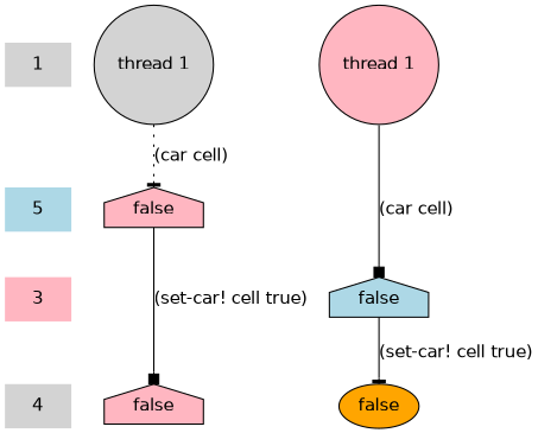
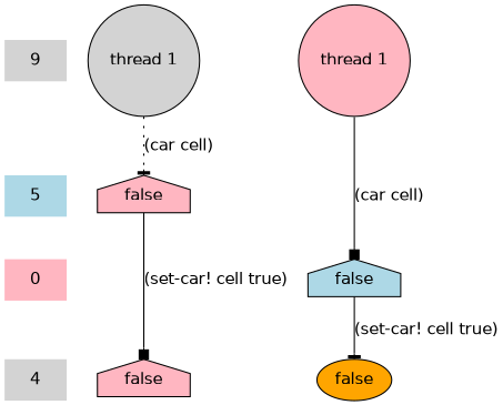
  digraph {
    fontname="DejaVu Sans"
    rankdir=TB
    node [fillcolor=lightpink fontname="DejaVu Sans" shape=plaintext style=filled]
    edge [fontname="DejaVu Sans" style=invis]
-   1 [fillcolor=lightgrey]
+   1 [fillcolor=lightgrey label=9]
    n2 [fillcolor=lightblue label=5]
-   3
+   3 [label=0]
    4 [fillcolor=lightgrey]
    n5 [fillcolor=lightgrey label="thread 1" shape=circle]
    n6 [label="thread 1" shape=circle]
    n7 [label=false shape=house]
    n8 [fillcolor=lightblue label=false shape=house]
    n9 [label=false shape=house]
    n10 [fillcolor=orange label=false shape=ellipse]
    subgraph sub_1 {
      1
      n2
      3
      4
    }
    subgraph sub_2 {
      rank=same
      1
      n5
      n6
    }
    subgraph sub_3 {
      rank=same
      n2
      n7
    }
    subgraph sub_4 {
      rank=same
      3
      n8
    }
    subgraph sub_5 {
      rank=same
      4
      n9
      n10
    }
    1 -> n2
    n2 -> 3
    3 -> 4
    n5 -> n7 [arrowhead=tee label="(car cell)" style=dotted]
    n6 -> n8 [arrowhead=box label="(car cell)" style=solid]
    n7 -> n9 [arrowhead=box label="(set-car! cell true)" style=solid]
    n8 -> n10 [arrowhead=tee label="(set-car! cell true)" style=solid]
  }
